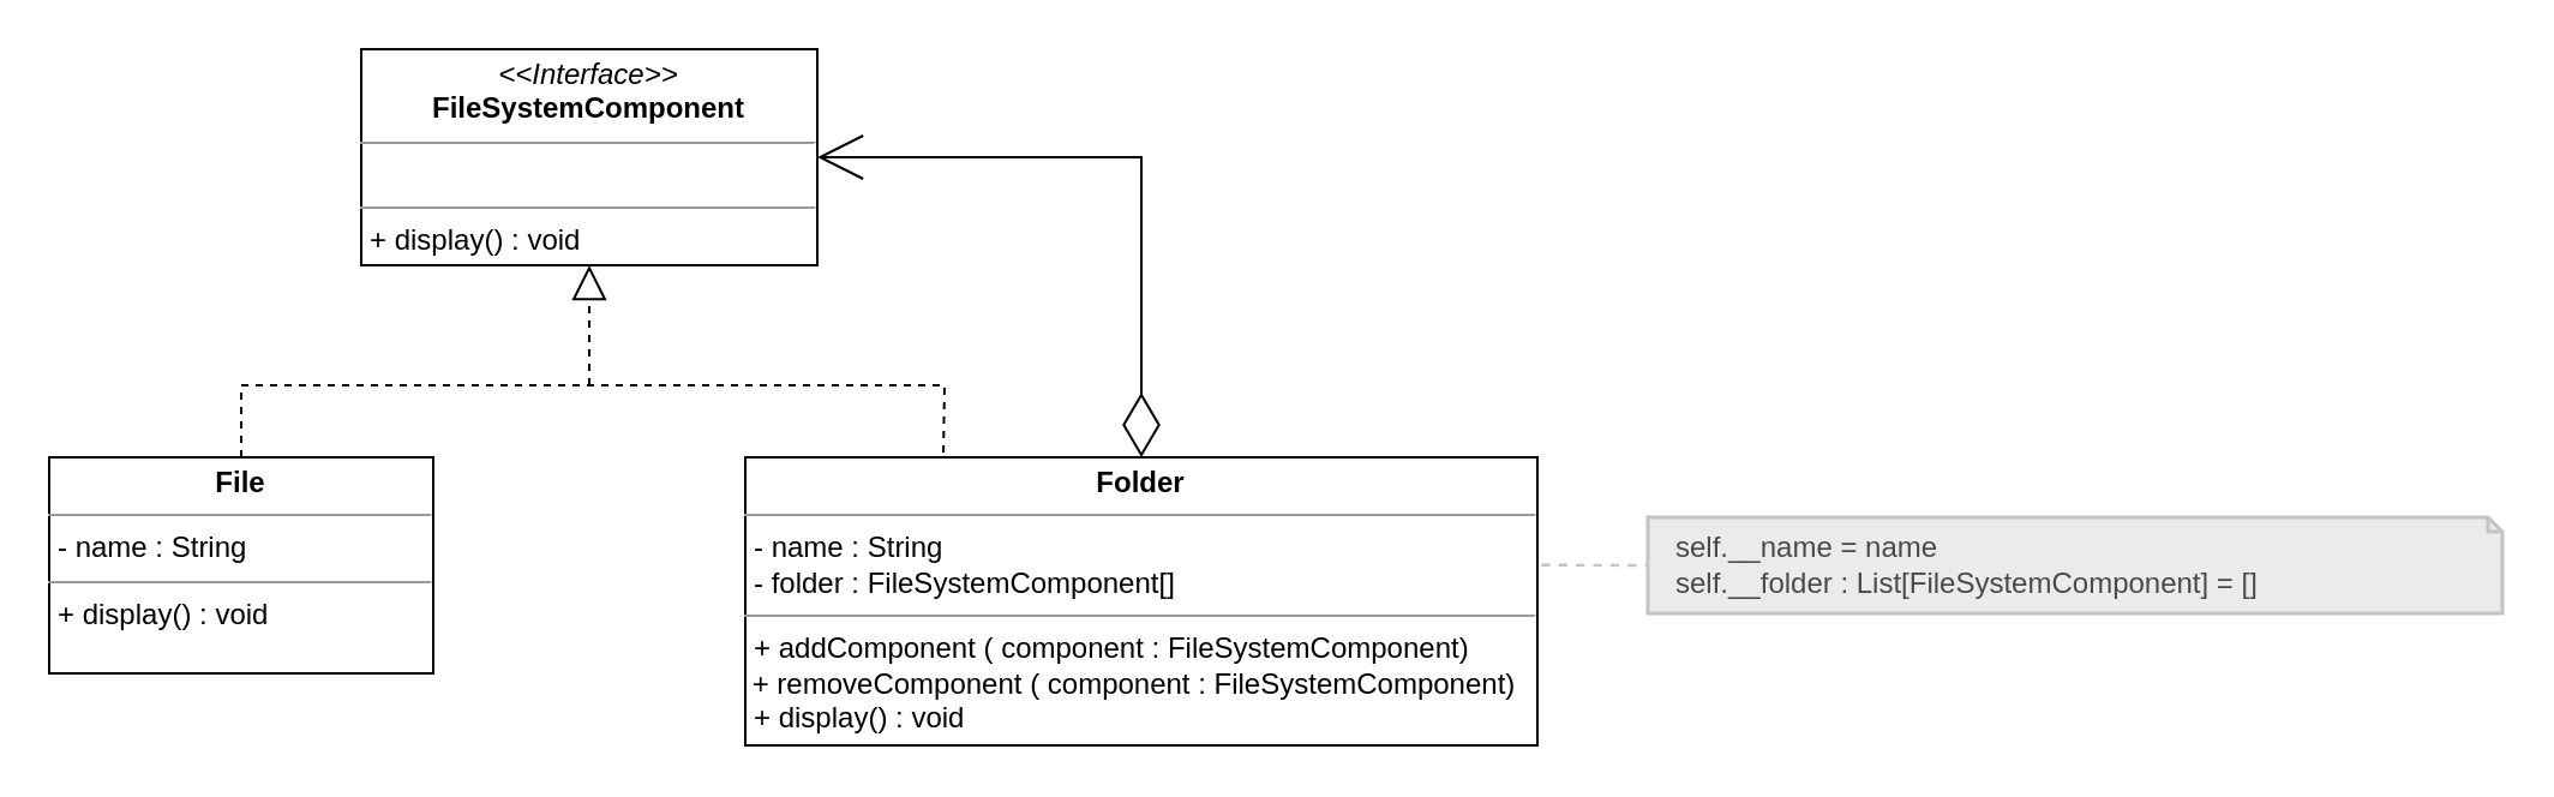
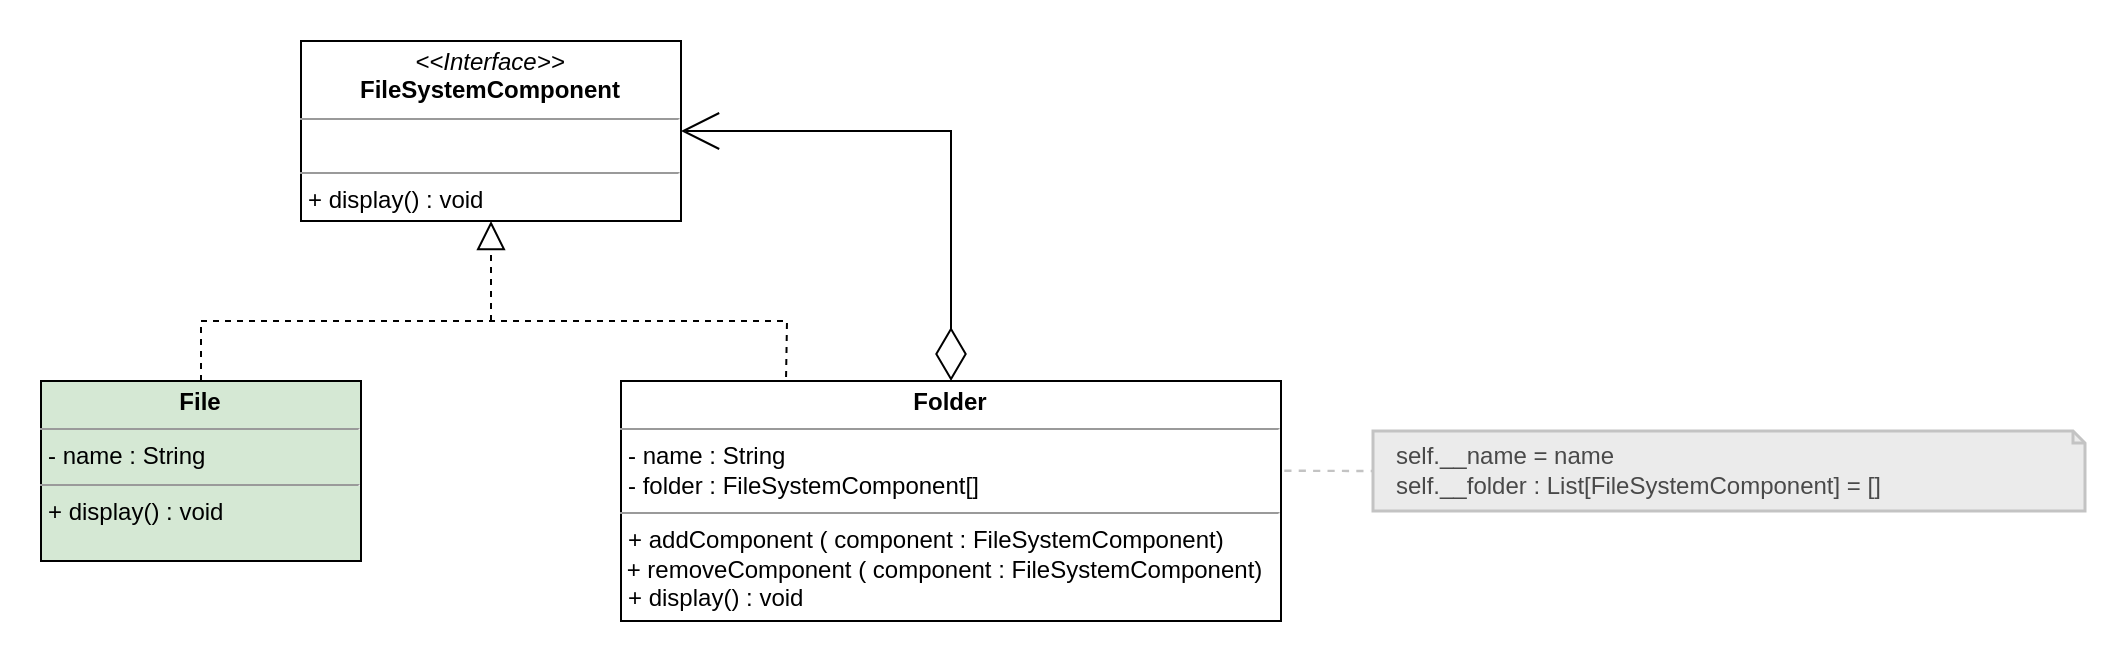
  <mxCell id="0" />
  <mxCell id="1" parent="0" />
  <mxCell id="2" value="&lt;p style=&quot;margin:0px;margin-top:4px;text-align:center;&quot;&gt;&lt;i&gt;&amp;lt;&amp;lt;Interface&amp;gt;&amp;gt;&lt;/i&gt;&lt;br&gt;&lt;b&gt;FileSystemComponent&lt;/b&gt;&lt;/p&gt;&lt;hr size=&quot;1&quot;&gt;&lt;p style=&quot;margin:0px;margin-left:4px;&quot;&gt;&lt;br&gt;&lt;/p&gt;&lt;hr size=&quot;1&quot;&gt;&lt;p style=&quot;margin:0px;margin-left:4px;&quot;&gt;+ display() : void&lt;/p&gt;" style="verticalAlign=top;align=left;overflow=fill;fontSize=12;fontFamily=Helvetica;html=1;whiteSpace=wrap;" vertex="1" parent="1"><mxGeometry x="150" y="20" width="190" height="90" as="geometry" /></mxCell>
- <mxCell id="3" value="&lt;p style=&quot;margin:0px;margin-top:4px;text-align:center;&quot;&gt;&lt;b&gt;File&lt;/b&gt;&lt;/p&gt;&lt;hr size=&quot;1&quot;&gt;&lt;p style=&quot;margin:0px;margin-left:4px;&quot;&gt;- name : String&lt;/p&gt;&lt;hr size=&quot;1&quot;&gt;&lt;p style=&quot;margin:0px;margin-left:4px;&quot;&gt;+ display() : void&lt;/p&gt;" style="verticalAlign=top;align=left;overflow=fill;fontSize=12;fontFamily=Helvetica;html=1;whiteSpace=wrap;" vertex="1" parent="1"><mxGeometry x="20" y="190" width="160" height="90" as="geometry" /></mxCell>
+ <mxCell id="3" value="&lt;p style=&quot;margin:0px;margin-top:4px;text-align:center;&quot;&gt;&lt;b&gt;File&lt;/b&gt;&lt;/p&gt;&lt;hr size=&quot;1&quot;&gt;&lt;p style=&quot;margin:0px;margin-left:4px;&quot;&gt;- name : String&lt;/p&gt;&lt;hr size=&quot;1&quot;&gt;&lt;p style=&quot;margin:0px;margin-left:4px;&quot;&gt;+ display() : void&lt;/p&gt;" style="verticalAlign=top;align=left;overflow=fill;fontSize=12;fontFamily=Helvetica;html=1;whiteSpace=wrap;fillColor=#d5e8d4;" vertex="1" parent="1"><mxGeometry x="20" y="190" width="160" height="90" as="geometry" /></mxCell>
  <mxCell id="4" value="&lt;p style=&quot;margin:0px;margin-top:4px;text-align:center;&quot;&gt;&lt;b&gt;Folder&lt;/b&gt;&lt;/p&gt;&lt;hr size=&quot;1&quot;&gt;&lt;p style=&quot;margin:0px;margin-left:4px;&quot;&gt;- name : String&lt;/p&gt;&lt;p style=&quot;margin:0px;margin-left:4px;&quot;&gt;- folder : FileSystemComponent[]&lt;/p&gt;&lt;hr size=&quot;1&quot;&gt;&lt;p style=&quot;margin:0px;margin-left:4px;&quot;&gt;+ addComponent ( component : FileSystemComponent)&lt;/p&gt;&amp;nbsp;+ removeComponent ( component : FileSystemComponent)&lt;p style=&quot;margin:0px;margin-left:4px;&quot;&gt;+ display() : void&lt;/p&gt;" style="verticalAlign=top;align=left;overflow=fill;fontSize=12;fontFamily=Helvetica;html=1;whiteSpace=wrap;" vertex="1" parent="1"><mxGeometry x="310" y="190" width="330" height="120" as="geometry" /></mxCell>
  <mxCell id="5" value="" style="endArrow=block;dashed=1;endFill=0;endSize=12;html=1;rounded=0;entryX=0.5;entryY=1;entryDx=0;entryDy=0;" edge="1" parent="1" target="2"><mxGeometry width="160" relative="1" as="geometry"><mxPoint x="245" y="160" as="sourcePoint" /><mxPoint x="320" y="320" as="targetPoint" /></mxGeometry></mxCell>
  <mxCell id="6" value="" style="endArrow=none;dashed=1;html=1;rounded=0;exitX=0.5;exitY=0;exitDx=0;exitDy=0;entryX=0.25;entryY=0;entryDx=0;entryDy=0;" edge="1" parent="1" source="3" target="4"><mxGeometry width="50" height="50" relative="1" as="geometry"><mxPoint x="220" y="350" as="sourcePoint" /><mxPoint x="270" y="300" as="targetPoint" /><Array as="points"><mxPoint x="100" y="160" /><mxPoint x="393" y="160" /></Array></mxGeometry></mxCell>
  <mxCell id="7" value="" style="endArrow=diamondThin;endFill=0;endSize=24;html=1;rounded=0;entryX=0.5;entryY=0;entryDx=0;entryDy=0;exitX=1;exitY=0.5;exitDx=0;exitDy=0;startArrow=open;startFill=0;startSize=17;" edge="1" parent="1" source="2" target="4"><mxGeometry width="160" relative="1" as="geometry"><mxPoint x="160" y="320" as="sourcePoint" /><mxPoint x="320" y="320" as="targetPoint" /><Array as="points"><mxPoint x="475" y="65" /></Array></mxGeometry></mxCell>
  <mxCell id="8" value="&lt;font color=&quot;#494949&quot; style=&quot;font-size: 12px;&quot;&gt;&lt;div style=&quot;font-size: 12px;&quot;&gt;&lt;div&gt;self.__name = name&lt;/div&gt;&lt;div&gt;self.__folder : List[FileSystemComponent] = []&lt;/div&gt;&lt;/div&gt;&lt;/font&gt;" style="shape=note;size=6;align=left;spacingLeft=10;html=1;whiteSpace=wrap;strokeWidth=1.5;strokeColor=#C3C3C3;gradientColor=none;fillColor=#EBEBEB;fontSize=12;" vertex="1" parent="1"><mxGeometry x="686" y="215" width="356" height="40" as="geometry" /></mxCell>
  <mxCell id="9" style="rounded=0;orthogonalLoop=1;jettySize=auto;html=1;startArrow=none;startFill=1;startSize=3;jumpStyle=none;endArrow=none;endFill=0;anchorPointDirection=0;bendable=0;editable=1;movable=1;resizable=1;rotatable=1;deletable=1;locked=0;connectable=1;backgroundOutline=0;snapToPoint=1;flowAnimation=0;strokeColor=#C3C3C3;dashed=1;shadow=0;strokeWidth=1.2;entryX=0;entryY=0.5;entryDx=0;entryDy=0;fontSize=12;entryPerimeter=0;exitX=1.005;exitY=0.374;exitDx=0;exitDy=0;exitPerimeter=0;" edge="1" parent="1" source="4" target="8"><mxGeometry relative="1" as="geometry"><mxPoint x="656" y="235" as="sourcePoint" /><mxPoint x="676" y="225" as="targetPoint" /></mxGeometry></mxCell>
